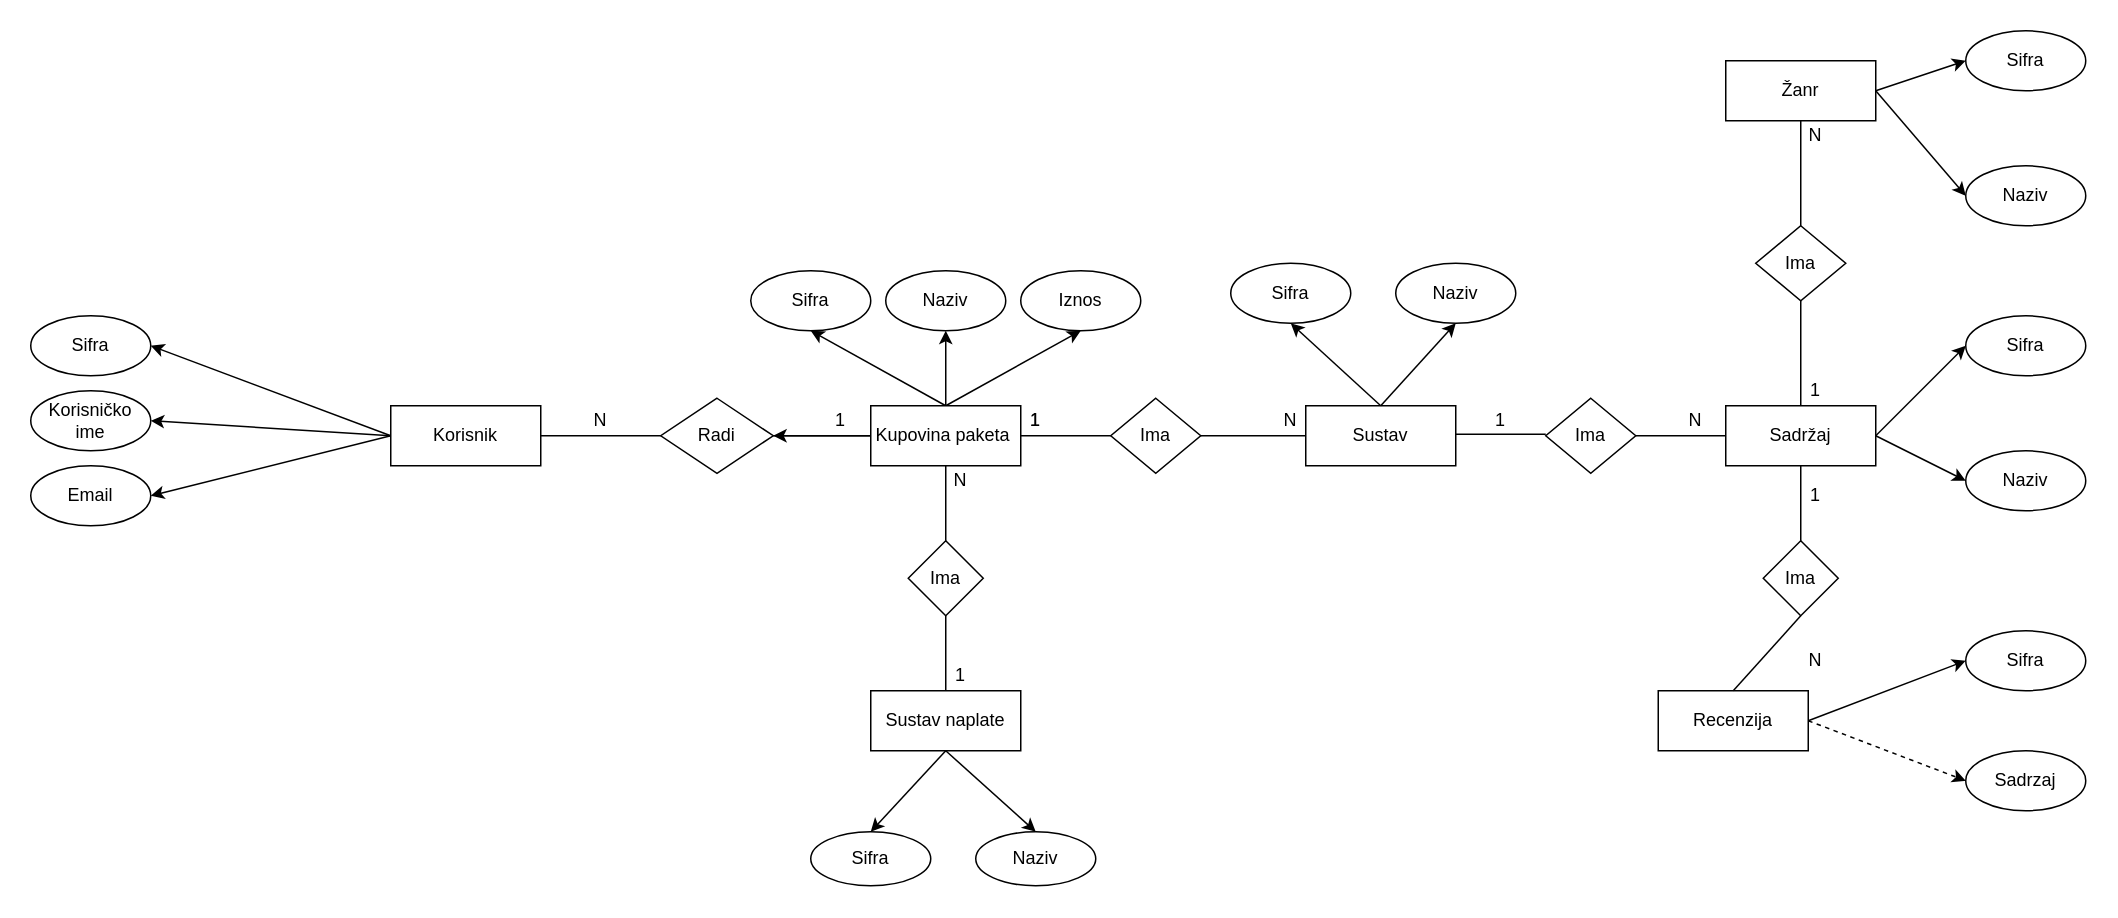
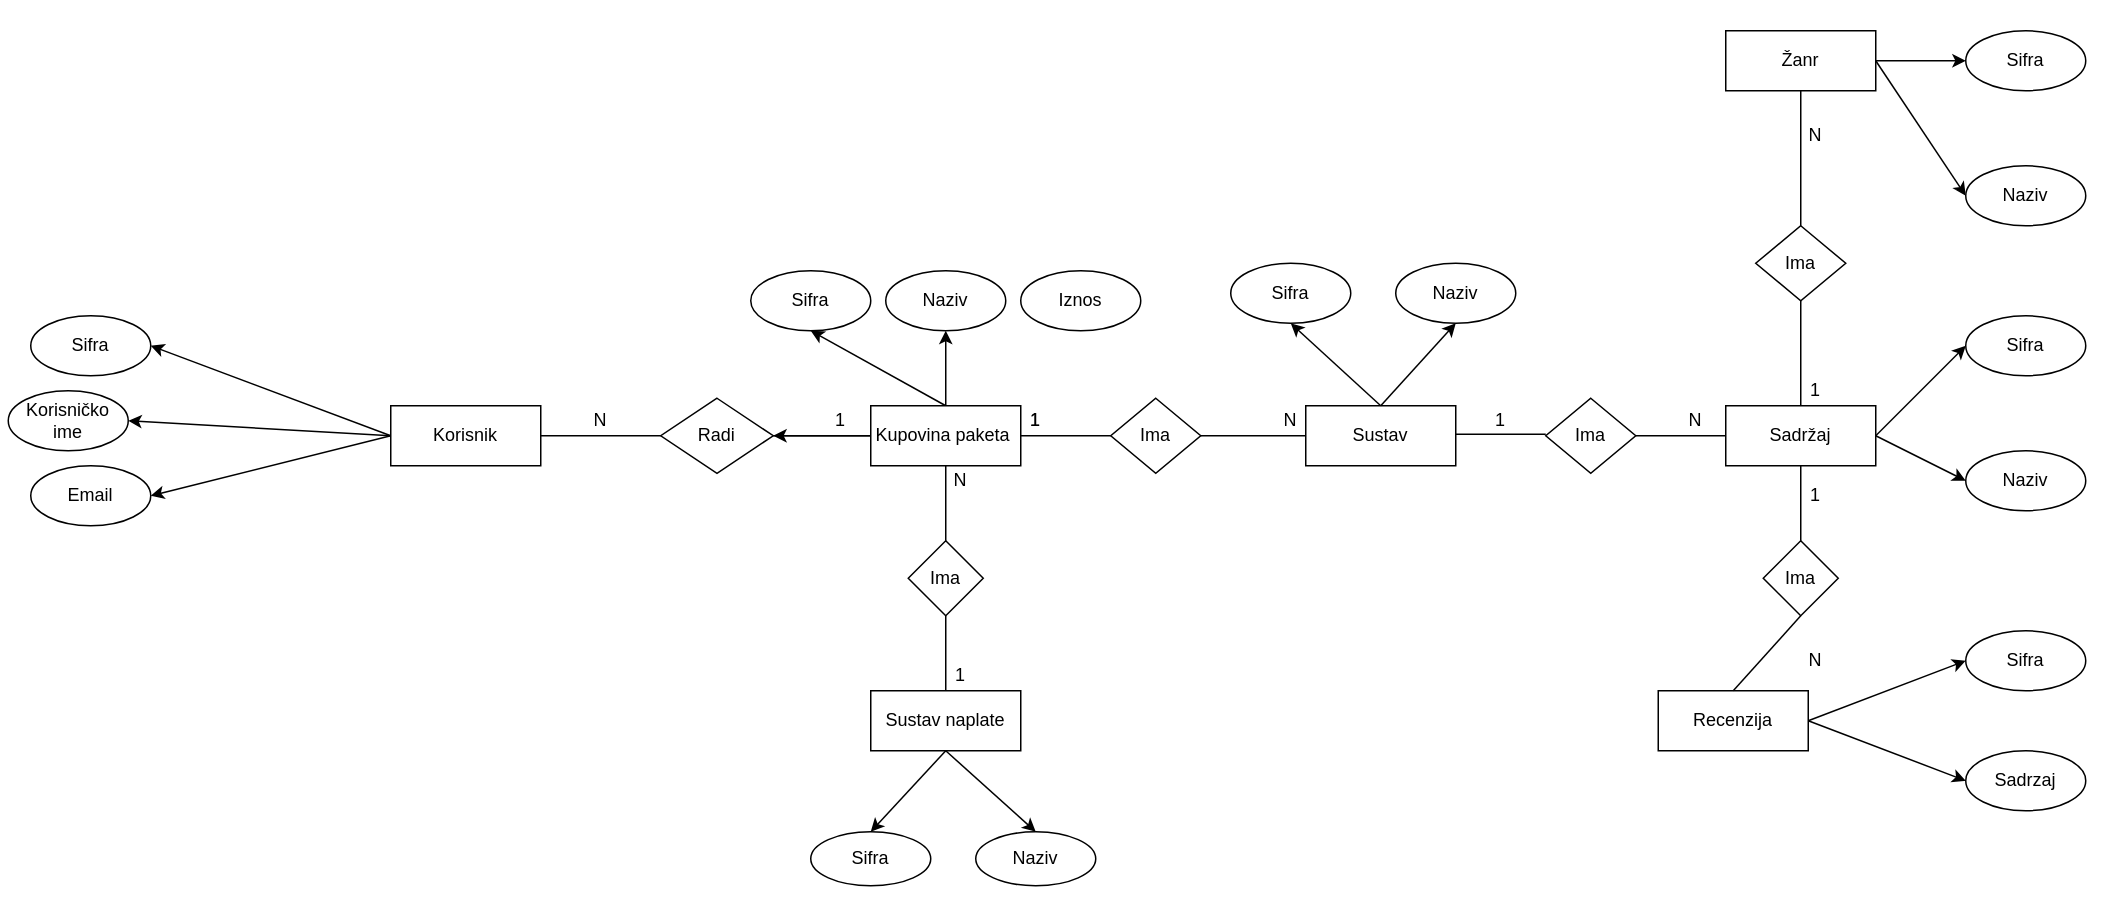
  <mxCell id="0" />
  <mxCell id="1" parent="0" />
  <mxCell id="2" style="edgeStyle=none;rounded=0;orthogonalLoop=1;jettySize=auto;html=1;exitX=0;exitY=0.25;exitDx=0;exitDy=0;entryX=1;entryY=0.5;entryDx=0;entryDy=0;" edge="1" parent="1" target="6"><mxGeometry relative="1" as="geometry"><mxPoint x="260" y="290" as="sourcePoint" /><mxPoint x="100" y="210" as="targetPoint" /></mxGeometry></mxCell>
  <mxCell id="3" style="edgeStyle=none;rounded=0;orthogonalLoop=1;jettySize=auto;html=1;exitX=0;exitY=0.25;exitDx=0;exitDy=0;entryX=1;entryY=0.5;entryDx=0;entryDy=0;" edge="1" parent="1" target="7"><mxGeometry relative="1" as="geometry"><mxPoint x="260" y="290" as="sourcePoint" /><mxPoint x="100" y="260" as="targetPoint" /></mxGeometry></mxCell>
  <mxCell id="4" style="edgeStyle=none;rounded=0;orthogonalLoop=1;jettySize=auto;html=1;exitX=0;exitY=0.25;exitDx=0;exitDy=0;entryX=1;entryY=0.5;entryDx=0;entryDy=0;" edge="1" parent="1" target="8"><mxGeometry relative="1" as="geometry"><mxPoint x="260" y="290" as="sourcePoint" /><mxPoint x="100" y="310" as="targetPoint" /></mxGeometry></mxCell>
  <mxCell id="5" value="Korisnik" style="rounded=0;whiteSpace=wrap;html=1;" vertex="1" parent="1"><mxGeometry x="260" y="270" width="100" height="40" as="geometry" /></mxCell>
  <mxCell id="6" value="Sifra" style="ellipse;whiteSpace=wrap;html=1;" vertex="1" parent="1"><mxGeometry x="20" y="210" width="80" height="40" as="geometry" /></mxCell>
- <mxCell id="7" value="Korisničko ime" style="ellipse;whiteSpace=wrap;html=1;" vertex="1" parent="1"><mxGeometry x="20" y="260" width="80" height="40" as="geometry" /></mxCell>
+ <mxCell id="7" value="Korisničko ime" style="ellipse;whiteSpace=wrap;html=1;" vertex="1" parent="1"><mxGeometry x="5" y="260" width="80" height="40" as="geometry" /></mxCell>
  <mxCell id="8" value="Email" style="ellipse;whiteSpace=wrap;html=1;" vertex="1" parent="1"><mxGeometry x="20" y="310" width="80" height="40" as="geometry" /></mxCell>
  <mxCell id="9" value="Radi" style="rhombus;whiteSpace=wrap;html=1;" vertex="1" parent="1"><mxGeometry x="440" y="265" width="75" height="50" as="geometry" /></mxCell>
  <mxCell id="10" value="" style="endArrow=none;html=1;rounded=0;exitX=1;exitY=0.5;exitDx=0;exitDy=0;entryX=0;entryY=0.5;entryDx=0;entryDy=0;" edge="1" parent="1" source="5" target="9"><mxGeometry width="50" height="50" relative="1" as="geometry"><mxPoint x="610" y="300" as="sourcePoint" /><mxPoint x="660" y="250" as="targetPoint" /></mxGeometry></mxCell>
  <mxCell id="11" value="N" style="text;html=1;strokeColor=none;fillColor=none;align=center;verticalAlign=middle;whiteSpace=wrap;rounded=0;" vertex="1" parent="1"><mxGeometry x="380" y="270" width="40" height="20" as="geometry" /></mxCell>
  <mxCell id="12" value="1" style="text;html=1;strokeColor=none;fillColor=none;align=center;verticalAlign=middle;whiteSpace=wrap;rounded=0;" vertex="1" parent="1"><mxGeometry x="540" y="270" width="40" height="20" as="geometry" /></mxCell>
  <mxCell id="13" style="edgeStyle=none;rounded=0;orthogonalLoop=1;jettySize=auto;html=1;exitX=0.5;exitY=0;exitDx=0;exitDy=0;entryX=0.5;entryY=1;entryDx=0;entryDy=0;" edge="1" parent="1" source="17" target="30"><mxGeometry relative="1" as="geometry" /></mxCell>
  <mxCell id="14" style="edgeStyle=none;rounded=0;orthogonalLoop=1;jettySize=auto;html=1;exitX=0.5;exitY=0;exitDx=0;exitDy=0;entryX=0.5;entryY=1;entryDx=0;entryDy=0;" edge="1" parent="1" source="17" target="31"><mxGeometry relative="1" as="geometry" /></mxCell>
- <mxCell id="15" style="edgeStyle=none;rounded=0;orthogonalLoop=1;jettySize=auto;html=1;exitX=0.5;exitY=0;exitDx=0;exitDy=0;entryX=0.5;entryY=1;entryDx=0;entryDy=0;" edge="1" parent="1" source="17" target="32"><mxGeometry relative="1" as="geometry" /></mxCell>
  <mxCell id="16" value="" style="edgeStyle=orthogonalEdgeStyle;rounded=0;orthogonalLoop=1;jettySize=auto;html=1;" edge="1" parent="1" source="17" target="9"><mxGeometry relative="1" as="geometry" /></mxCell>
  <mxCell id="17" value="Kupovina paketa&amp;nbsp;" style="rounded=0;whiteSpace=wrap;html=1;" vertex="1" parent="1"><mxGeometry x="580" y="270" width="100" height="40" as="geometry" /></mxCell>
  <mxCell id="18" value="" style="endArrow=none;html=1;rounded=0;exitX=1;exitY=0.5;exitDx=0;exitDy=0;entryX=0;entryY=0.5;entryDx=0;entryDy=0;" edge="1" parent="1" source="9" target="17"><mxGeometry width="50" height="50" relative="1" as="geometry"><mxPoint x="610" y="300" as="sourcePoint" /><mxPoint x="660" y="250" as="targetPoint" /></mxGeometry></mxCell>
  <mxCell id="19" style="edgeStyle=none;rounded=0;orthogonalLoop=1;jettySize=auto;html=1;exitX=0.5;exitY=1;exitDx=0;exitDy=0;entryX=0.5;entryY=0;entryDx=0;entryDy=0;" edge="1" parent="1" source="21" target="28"><mxGeometry relative="1" as="geometry" /></mxCell>
  <mxCell id="20" style="edgeStyle=none;rounded=0;orthogonalLoop=1;jettySize=auto;html=1;exitX=0.5;exitY=1;exitDx=0;exitDy=0;entryX=0.5;entryY=0;entryDx=0;entryDy=0;" edge="1" parent="1" source="21" target="29"><mxGeometry relative="1" as="geometry" /></mxCell>
  <mxCell id="21" value="Sustav naplate" style="rounded=0;whiteSpace=wrap;html=1;" vertex="1" parent="1"><mxGeometry x="580" y="460" width="100" height="40" as="geometry" /></mxCell>
  <mxCell id="22" value="Ima" style="rhombus;whiteSpace=wrap;html=1;" vertex="1" parent="1"><mxGeometry x="605" y="360" width="50" height="50" as="geometry" /></mxCell>
  <mxCell id="23" value="" style="endArrow=none;html=1;rounded=0;exitX=0.5;exitY=1;exitDx=0;exitDy=0;entryX=0.5;entryY=0;entryDx=0;entryDy=0;" edge="1" parent="1" source="17" target="22"><mxGeometry width="50" height="50" relative="1" as="geometry"><mxPoint x="710" y="380" as="sourcePoint" /><mxPoint x="760" y="330" as="targetPoint" /></mxGeometry></mxCell>
  <mxCell id="24" value="" style="endArrow=none;html=1;rounded=0;exitX=0.5;exitY=1;exitDx=0;exitDy=0;" edge="1" parent="1" source="22" target="21"><mxGeometry width="50" height="50" relative="1" as="geometry"><mxPoint x="710" y="380" as="sourcePoint" /><mxPoint x="760" y="330" as="targetPoint" /></mxGeometry></mxCell>
  <mxCell id="25" value="1" style="text;html=1;strokeColor=none;fillColor=none;align=center;verticalAlign=middle;whiteSpace=wrap;rounded=0;" vertex="1" parent="1"><mxGeometry x="620" y="440" width="40" height="20" as="geometry" /></mxCell>
  <mxCell id="26" value="N" style="text;html=1;strokeColor=none;fillColor=none;align=center;verticalAlign=middle;whiteSpace=wrap;rounded=0;" vertex="1" parent="1"><mxGeometry x="620" y="310" width="40" height="20" as="geometry" /></mxCell>
  <mxCell id="27" value="Ima" style="rhombus;whiteSpace=wrap;html=1;" vertex="1" parent="1"><mxGeometry x="740" y="265" width="60" height="50" as="geometry" /></mxCell>
  <mxCell id="28" value="Sifra" style="ellipse;whiteSpace=wrap;html=1;" vertex="1" parent="1"><mxGeometry x="540" y="554" width="80" height="36" as="geometry" /></mxCell>
  <mxCell id="29" value="Naziv" style="ellipse;whiteSpace=wrap;html=1;" vertex="1" parent="1"><mxGeometry x="650" y="554" width="80" height="36" as="geometry" /></mxCell>
  <mxCell id="30" value="Sifra" style="ellipse;whiteSpace=wrap;html=1;" vertex="1" parent="1"><mxGeometry x="500" y="180" width="80" height="40" as="geometry" /></mxCell>
  <mxCell id="31" value="Naziv" style="ellipse;whiteSpace=wrap;html=1;" vertex="1" parent="1"><mxGeometry x="590" y="180" width="80" height="40" as="geometry" /></mxCell>
  <mxCell id="32" value="Iznos" style="ellipse;whiteSpace=wrap;html=1;" vertex="1" parent="1"><mxGeometry x="680" y="180" width="80" height="40" as="geometry" /></mxCell>
  <mxCell id="33" value="" style="endArrow=none;html=1;rounded=0;exitX=1;exitY=0.5;exitDx=0;exitDy=0;entryX=0;entryY=0.5;entryDx=0;entryDy=0;" edge="1" parent="1" source="17" target="27"><mxGeometry width="50" height="50" relative="1" as="geometry"><mxPoint x="690" y="350" as="sourcePoint" /><mxPoint x="740" y="300" as="targetPoint" /></mxGeometry></mxCell>
  <mxCell id="34" value="" style="endArrow=none;html=1;rounded=0;exitX=0;exitY=0.5;exitDx=0;exitDy=0;entryX=1;entryY=0.5;entryDx=0;entryDy=0;" edge="1" parent="1" target="27"><mxGeometry width="50" height="50" relative="1" as="geometry"><mxPoint x="870" y="290" as="sourcePoint" /><mxPoint x="740" y="300" as="targetPoint" /></mxGeometry></mxCell>
  <mxCell id="35" value="1" style="text;html=1;strokeColor=none;fillColor=none;align=center;verticalAlign=middle;whiteSpace=wrap;rounded=0;" vertex="1" parent="1"><mxGeometry x="670" y="270" width="40" height="20" as="geometry" /></mxCell>
  <mxCell id="36" value="1" style="text;html=1;strokeColor=none;fillColor=none;align=center;verticalAlign=middle;whiteSpace=wrap;rounded=0;" vertex="1" parent="1"><mxGeometry x="670" y="270" width="40" height="20" as="geometry" /></mxCell>
  <mxCell id="37" value="N" style="text;html=1;strokeColor=none;fillColor=none;align=center;verticalAlign=middle;whiteSpace=wrap;rounded=0;" vertex="1" parent="1"><mxGeometry x="840" y="270" width="40" height="20" as="geometry" /></mxCell>
  <mxCell id="38" style="edgeStyle=none;rounded=0;orthogonalLoop=1;jettySize=auto;html=1;exitX=1;exitY=0.5;exitDx=0;exitDy=0;entryX=0;entryY=0.5;entryDx=0;entryDy=0;" edge="1" parent="1" source="40" target="41"><mxGeometry relative="1" as="geometry" /></mxCell>
  <mxCell id="39" style="edgeStyle=none;rounded=0;orthogonalLoop=1;jettySize=auto;html=1;exitX=1;exitY=0.5;exitDx=0;exitDy=0;entryX=0;entryY=0.5;entryDx=0;entryDy=0;" edge="1" parent="1" source="40" target="42"><mxGeometry relative="1" as="geometry" /></mxCell>
  <mxCell id="40" value="Sadržaj" style="rounded=0;whiteSpace=wrap;html=1;" vertex="1" parent="1"><mxGeometry x="1150" y="270" width="100" height="40" as="geometry" /></mxCell>
  <mxCell id="41" value="Sifra" style="ellipse;whiteSpace=wrap;html=1;" vertex="1" parent="1"><mxGeometry x="1310" y="210" width="80" height="40" as="geometry" /></mxCell>
  <mxCell id="42" value="Naziv" style="ellipse;whiteSpace=wrap;html=1;" vertex="1" parent="1"><mxGeometry x="1310" y="300" width="80" height="40" as="geometry" /></mxCell>
  <mxCell id="43" style="edgeStyle=none;rounded=0;orthogonalLoop=1;jettySize=auto;html=1;exitX=1;exitY=0.5;exitDx=0;exitDy=0;entryX=0;entryY=0.5;entryDx=0;entryDy=0;" edge="1" parent="1" source="45" target="53"><mxGeometry relative="1" as="geometry" /></mxCell>
  <mxCell id="44" style="edgeStyle=none;rounded=0;orthogonalLoop=1;jettySize=auto;html=1;exitX=1;exitY=0.5;exitDx=0;exitDy=0;entryX=0;entryY=0.5;entryDx=0;entryDy=0;" edge="1" parent="1" source="45" target="54"><mxGeometry relative="1" as="geometry" /></mxCell>
- <mxCell id="45" value="Žanr" style="rounded=0;whiteSpace=wrap;html=1;" vertex="1" parent="1"><mxGeometry x="1150" y="40" width="100" height="40" as="geometry" /></mxCell>
+ <mxCell id="45" value="Žanr" style="rounded=0;whiteSpace=wrap;html=1;" vertex="1" parent="1"><mxGeometry x="1150" y="20" width="100" height="40" as="geometry" /></mxCell>
  <mxCell id="46" style="edgeStyle=none;rounded=0;orthogonalLoop=1;jettySize=auto;html=1;exitX=1;exitY=0.5;exitDx=0;exitDy=0;entryX=0;entryY=0.5;entryDx=0;entryDy=0;" edge="1" parent="1" source="48" target="59"><mxGeometry relative="1" as="geometry" /></mxCell>
- <mxCell id="47" style="edgeStyle=none;rounded=0;orthogonalLoop=1;jettySize=auto;html=1;exitX=1;exitY=0.5;exitDx=0;exitDy=0;entryX=0;entryY=0.5;entryDx=0;entryDy=0;dashed=1;" edge="1" parent="1" source="48" target="60"><mxGeometry relative="1" as="geometry" /></mxCell>
+ <mxCell id="47" style="edgeStyle=none;rounded=0;orthogonalLoop=1;jettySize=auto;html=1;exitX=1;exitY=0.5;exitDx=0;exitDy=0;entryX=0;entryY=0.5;entryDx=0;entryDy=0;" edge="1" parent="1" source="48" target="60"><mxGeometry relative="1" as="geometry" /></mxCell>
  <mxCell id="48" value="Recenzija" style="rounded=0;whiteSpace=wrap;html=1;" vertex="1" parent="1"><mxGeometry x="1105" y="460" width="100" height="40" as="geometry" /></mxCell>
  <mxCell id="49" value="Ima" style="rhombus;whiteSpace=wrap;html=1;" vertex="1" parent="1"><mxGeometry x="1175" y="360" width="50" height="50" as="geometry" /></mxCell>
  <mxCell id="50" value="Ima" style="rhombus;whiteSpace=wrap;html=1;" vertex="1" parent="1"><mxGeometry x="1170" y="150" width="60" height="50" as="geometry" /></mxCell>
  <mxCell id="51" value="" style="endArrow=none;html=1;rounded=0;entryX=0.5;entryY=1;entryDx=0;entryDy=0;exitX=0.5;exitY=0;exitDx=0;exitDy=0;" edge="1" parent="1" source="40" target="50"><mxGeometry width="50" height="50" relative="1" as="geometry"><mxPoint x="1150" y="300" as="sourcePoint" /><mxPoint x="1200" y="250" as="targetPoint" /></mxGeometry></mxCell>
  <mxCell id="52" value="" style="endArrow=none;html=1;rounded=0;entryX=0.5;entryY=1;entryDx=0;entryDy=0;exitX=0.5;exitY=0;exitDx=0;exitDy=0;" edge="1" parent="1" source="50" target="45"><mxGeometry width="50" height="50" relative="1" as="geometry"><mxPoint x="1150" y="300" as="sourcePoint" /><mxPoint x="1200" y="250" as="targetPoint" /></mxGeometry></mxCell>
  <mxCell id="53" value="Sifra" style="ellipse;whiteSpace=wrap;html=1;" vertex="1" parent="1"><mxGeometry x="1310" y="20" width="80" height="40" as="geometry" /></mxCell>
  <mxCell id="54" value="Naziv" style="ellipse;whiteSpace=wrap;html=1;" vertex="1" parent="1"><mxGeometry x="1310" y="110" width="80" height="40" as="geometry" /></mxCell>
  <mxCell id="55" value="1" style="text;html=1;strokeColor=none;fillColor=none;align=center;verticalAlign=middle;whiteSpace=wrap;rounded=0;" vertex="1" parent="1"><mxGeometry x="1190" y="250" width="40" height="20" as="geometry" /></mxCell>
  <mxCell id="56" value="N" style="text;html=1;strokeColor=none;fillColor=none;align=center;verticalAlign=middle;whiteSpace=wrap;rounded=0;" vertex="1" parent="1"><mxGeometry x="1190" y="80" width="40" height="20" as="geometry" /></mxCell>
  <mxCell id="57" value="" style="endArrow=none;html=1;rounded=0;entryX=0.5;entryY=0;entryDx=0;entryDy=0;exitX=0.5;exitY=1;exitDx=0;exitDy=0;" edge="1" parent="1" source="49" target="48"><mxGeometry width="50" height="50" relative="1" as="geometry"><mxPoint x="1190" y="420" as="sourcePoint" /><mxPoint x="1240" y="370" as="targetPoint" /></mxGeometry></mxCell>
  <mxCell id="58" value="" style="endArrow=none;html=1;rounded=0;exitX=0.5;exitY=1;exitDx=0;exitDy=0;entryX=0.5;entryY=0;entryDx=0;entryDy=0;" edge="1" parent="1" source="40" target="49"><mxGeometry width="50" height="50" relative="1" as="geometry"><mxPoint x="1190" y="420" as="sourcePoint" /><mxPoint x="1240" y="370" as="targetPoint" /></mxGeometry></mxCell>
  <mxCell id="59" value="Sifra" style="ellipse;whiteSpace=wrap;html=1;" vertex="1" parent="1"><mxGeometry x="1310" y="420" width="80" height="40" as="geometry" /></mxCell>
  <mxCell id="60" value="Sadrzaj" style="ellipse;whiteSpace=wrap;html=1;" vertex="1" parent="1"><mxGeometry x="1310" y="500" width="80" height="40" as="geometry" /></mxCell>
  <mxCell id="61" value="1" style="text;html=1;strokeColor=none;fillColor=none;align=center;verticalAlign=middle;whiteSpace=wrap;rounded=0;" vertex="1" parent="1"><mxGeometry x="1190" y="320" width="40" height="20" as="geometry" /></mxCell>
  <mxCell id="62" value="N" style="text;html=1;strokeColor=none;fillColor=none;align=center;verticalAlign=middle;whiteSpace=wrap;rounded=0;" vertex="1" parent="1"><mxGeometry x="1190" y="430" width="40" height="20" as="geometry" /></mxCell>
  <mxCell id="63" value="Sustav" style="rounded=0;whiteSpace=wrap;html=1;" vertex="1" parent="1"><mxGeometry x="870" y="270" width="100" height="40" as="geometry" /></mxCell>
  <mxCell id="64" value="" style="endArrow=none;html=1;rounded=0;exitX=1;exitY=0.5;exitDx=0;exitDy=0;entryX=0;entryY=0.5;entryDx=0;entryDy=0;" edge="1" parent="1"><mxGeometry width="50" height="50" relative="1" as="geometry"><mxPoint x="970" y="289" as="sourcePoint" /><mxPoint x="1030" y="289" as="targetPoint" /></mxGeometry></mxCell>
  <mxCell id="65" value="1" style="text;html=1;strokeColor=none;fillColor=none;align=center;verticalAlign=middle;whiteSpace=wrap;rounded=0;" vertex="1" parent="1"><mxGeometry x="980" y="270" width="40" height="20" as="geometry" /></mxCell>
  <mxCell id="66" value="Ima" style="rhombus;whiteSpace=wrap;html=1;" vertex="1" parent="1"><mxGeometry x="1030" y="265" width="60" height="50" as="geometry" /></mxCell>
  <mxCell id="67" value="N" style="text;html=1;strokeColor=none;fillColor=none;align=center;verticalAlign=middle;whiteSpace=wrap;rounded=0;" vertex="1" parent="1"><mxGeometry x="1110" y="270" width="40" height="20" as="geometry" /></mxCell>
  <mxCell id="68" value="" style="endArrow=none;html=1;rounded=0;exitX=1;exitY=0.5;exitDx=0;exitDy=0;entryX=0;entryY=0.5;entryDx=0;entryDy=0;" edge="1" parent="1"><mxGeometry width="50" height="50" relative="1" as="geometry"><mxPoint x="1090" y="290" as="sourcePoint" /><mxPoint x="1150" y="290" as="targetPoint" /></mxGeometry></mxCell>
  <mxCell id="69" style="edgeStyle=none;rounded=0;orthogonalLoop=1;jettySize=auto;html=1;entryX=0.5;entryY=1;entryDx=0;entryDy=0;exitX=0.5;exitY=0;exitDx=0;exitDy=0;" edge="1" parent="1" source="63" target="70"><mxGeometry relative="1" as="geometry"><mxPoint x="900" y="270" as="sourcePoint" /></mxGeometry></mxCell>
  <mxCell id="70" value="Sifra" style="ellipse;whiteSpace=wrap;html=1;" vertex="1" parent="1"><mxGeometry x="820" y="175" width="80" height="40" as="geometry" /></mxCell>
  <mxCell id="71" style="edgeStyle=none;rounded=0;orthogonalLoop=1;jettySize=auto;html=1;entryX=0.5;entryY=1;entryDx=0;entryDy=0;" edge="1" parent="1" target="72"><mxGeometry relative="1" as="geometry"><mxPoint x="920" y="270" as="sourcePoint" /></mxGeometry></mxCell>
  <mxCell id="72" value="Naziv" style="ellipse;whiteSpace=wrap;html=1;" vertex="1" parent="1"><mxGeometry x="930" y="175" width="80" height="40" as="geometry" /></mxCell>
